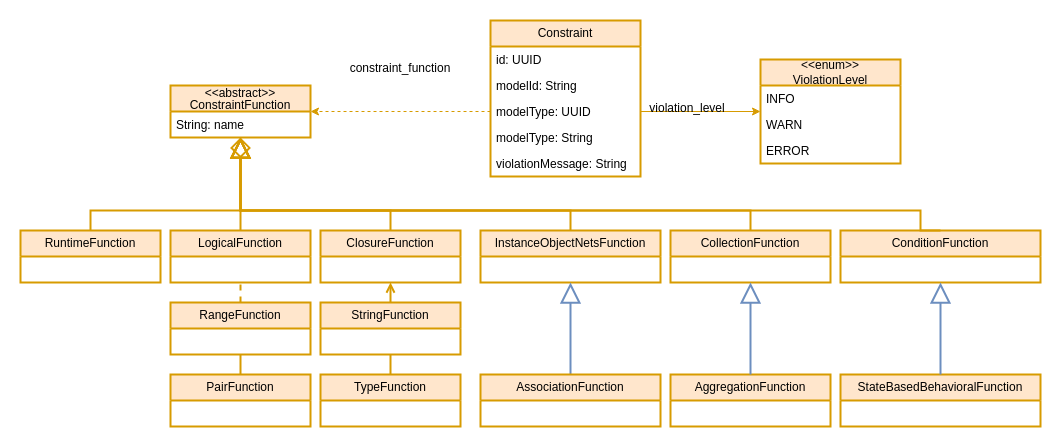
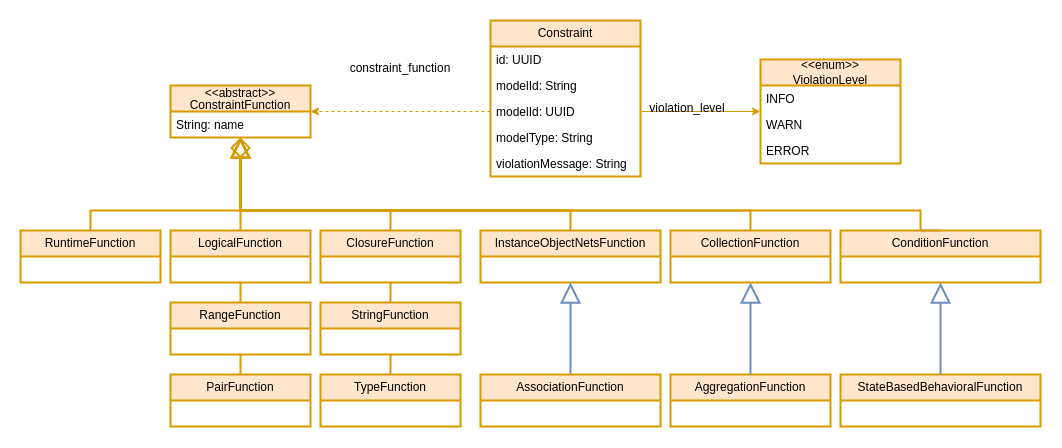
  <mxCell id="0" />
  <mxCell id="1" parent="0" />
  <mxCell id="2" value="Constraint" style="swimlane;fontStyle=0;childLayout=stackLayout;horizontal=1;startSize=26;fillColor=#ffe6cc;horizontalStack=0;resizeParent=1;resizeParentMax=0;resizeLast=0;collapsible=1;marginBottom=0;whiteSpace=wrap;html=1;strokeColor=#d79b00;strokeWidth=2;" vertex="1" parent="1"><mxGeometry x="490" y="20" width="150" height="156" as="geometry" /></mxCell>
  <mxCell id="3" value="id: UUID" style="text;strokeColor=none;fillColor=none;align=left;verticalAlign=top;spacingLeft=4;spacingRight=4;overflow=hidden;rotatable=0;points=[[0,0.5],[1,0.5]];portConstraint=eastwest;whiteSpace=wrap;html=1;" vertex="1" parent="2"><mxGeometry y="26" width="150" height="26" as="geometry" /></mxCell>
  <mxCell id="4" value="modelId: String" style="text;strokeColor=none;fillColor=none;align=left;verticalAlign=top;spacingLeft=4;spacingRight=4;overflow=hidden;rotatable=0;points=[[0,0.5],[1,0.5]];portConstraint=eastwest;whiteSpace=wrap;html=1;" vertex="1" parent="2"><mxGeometry y="52" width="150" height="26" as="geometry" /></mxCell>
- <mxCell id="5" value="modelType: UUID" style="text;strokeColor=none;fillColor=none;align=left;verticalAlign=top;spacingLeft=4;spacingRight=4;overflow=hidden;rotatable=0;points=[[0,0.5],[1,0.5]];portConstraint=eastwest;whiteSpace=wrap;html=1;" vertex="1" parent="2"><mxGeometry y="78" width="150" height="26" as="geometry" /></mxCell>
+ <mxCell id="5" value="modelId: UUID" style="text;strokeColor=none;fillColor=none;align=left;verticalAlign=top;spacingLeft=4;spacingRight=4;overflow=hidden;rotatable=0;points=[[0,0.5],[1,0.5]];portConstraint=eastwest;whiteSpace=wrap;html=1;" vertex="1" parent="2"><mxGeometry y="78" width="150" height="26" as="geometry" /></mxCell>
  <mxCell id="6" value="modelType: String" style="text;strokeColor=none;fillColor=none;align=left;verticalAlign=top;spacingLeft=4;spacingRight=4;overflow=hidden;rotatable=0;points=[[0,0.5],[1,0.5]];portConstraint=eastwest;whiteSpace=wrap;html=1;" vertex="1" parent="2"><mxGeometry y="104" width="150" height="26" as="geometry" /></mxCell>
  <mxCell id="7" value="violationMessage: String" style="text;strokeColor=none;fillColor=none;align=left;verticalAlign=top;spacingLeft=4;spacingRight=4;overflow=hidden;rotatable=0;points=[[0,0.5],[1,0.5]];portConstraint=eastwest;whiteSpace=wrap;html=1;" vertex="1" parent="2"><mxGeometry y="130" width="150" height="26" as="geometry" /></mxCell>
  <mxCell id="8" value="&amp;lt;&amp;lt;enum&amp;gt;&amp;gt;&lt;br&gt;ViolationLevel" style="swimlane;fontStyle=0;childLayout=stackLayout;horizontal=1;startSize=26;fillColor=#ffe6cc;horizontalStack=0;resizeParent=1;resizeParentMax=0;resizeLast=0;collapsible=1;marginBottom=0;whiteSpace=wrap;html=1;strokeColor=#d79b00;strokeWidth=2;" vertex="1" parent="1"><mxGeometry x="760" y="59" width="140" height="104" as="geometry" /></mxCell>
  <mxCell id="9" value="INFO" style="text;strokeColor=none;fillColor=none;align=left;verticalAlign=top;spacingLeft=4;spacingRight=4;overflow=hidden;rotatable=0;points=[[0,0.5],[1,0.5]];portConstraint=eastwest;whiteSpace=wrap;html=1;" vertex="1" parent="8"><mxGeometry y="26" width="140" height="26" as="geometry" /></mxCell>
  <mxCell id="10" value="WARN" style="text;strokeColor=none;fillColor=none;align=left;verticalAlign=top;spacingLeft=4;spacingRight=4;overflow=hidden;rotatable=0;points=[[0,0.5],[1,0.5]];portConstraint=eastwest;whiteSpace=wrap;html=1;" vertex="1" parent="8"><mxGeometry y="52" width="140" height="26" as="geometry" /></mxCell>
  <mxCell id="11" value="ERROR" style="text;strokeColor=none;fillColor=none;align=left;verticalAlign=top;spacingLeft=4;spacingRight=4;overflow=hidden;rotatable=0;points=[[0,0.5],[1,0.5]];portConstraint=eastwest;whiteSpace=wrap;html=1;" vertex="1" parent="8"><mxGeometry y="78" width="140" height="26" as="geometry" /></mxCell>
  <mxCell id="12" value="&lt;p style=&quot;line-height: 100%;&quot;&gt;&amp;lt;&amp;lt;abstract&amp;gt;&amp;gt;&lt;br&gt;ConstraintFunction&lt;/p&gt;" style="swimlane;fontStyle=0;childLayout=stackLayout;horizontal=1;startSize=26;fillColor=#ffe6cc;horizontalStack=0;resizeParent=1;resizeParentMax=0;resizeLast=0;collapsible=1;marginBottom=0;whiteSpace=wrap;html=1;strokeWidth=2;strokeColor=#d79b00;" vertex="1" parent="1"><mxGeometry x="170" y="85" width="140" height="52" as="geometry" /></mxCell>
  <mxCell id="13" value="String: name" style="text;strokeColor=none;fillColor=none;align=left;verticalAlign=top;spacingLeft=4;spacingRight=4;overflow=hidden;rotatable=0;points=[[0,0.5],[1,0.5]];portConstraint=eastwest;whiteSpace=wrap;html=1;" vertex="1" parent="12"><mxGeometry y="26" width="140" height="26" as="geometry" /></mxCell>
  <mxCell id="14" value="RuntimeFunction" style="swimlane;fontStyle=0;childLayout=stackLayout;horizontal=1;startSize=26;fillColor=#ffe6cc;horizontalStack=0;resizeParent=1;resizeParentMax=0;resizeLast=0;collapsible=1;marginBottom=0;whiteSpace=wrap;html=1;strokeColor=#d79b00;strokeWidth=2;" vertex="1" parent="1"><mxGeometry x="20" y="230" width="140" height="52" as="geometry" /></mxCell>
  <mxCell id="15" value="&amp;nbsp; &amp;nbsp; &amp;nbsp;" style="text;strokeColor=none;fillColor=none;align=left;verticalAlign=top;spacingLeft=4;spacingRight=4;overflow=hidden;rotatable=0;points=[[0,0.5],[1,0.5]];portConstraint=eastwest;whiteSpace=wrap;html=1;" vertex="1" parent="14"><mxGeometry y="26" width="140" height="26" as="geometry" /></mxCell>
  <mxCell id="16" value="InstanceObjectNetsFunction" style="swimlane;fontStyle=0;childLayout=stackLayout;horizontal=1;startSize=26;fillColor=#ffe6cc;horizontalStack=0;resizeParent=1;resizeParentMax=0;resizeLast=0;collapsible=1;marginBottom=0;whiteSpace=wrap;html=1;strokeColor=#d79b00;strokeWidth=2;" vertex="1" parent="1"><mxGeometry x="480" y="230" width="180" height="52" as="geometry" /></mxCell>
  <mxCell id="17" value="&amp;nbsp; &amp;nbsp; &amp;nbsp;" style="text;strokeColor=none;fillColor=none;align=left;verticalAlign=top;spacingLeft=4;spacingRight=4;overflow=hidden;rotatable=0;points=[[0,0.5],[1,0.5]];portConstraint=eastwest;whiteSpace=wrap;html=1;" vertex="1" parent="16"><mxGeometry y="26" width="180" height="26" as="geometry" /></mxCell>
  <mxCell id="18" value="RangeFunction" style="swimlane;fontStyle=0;childLayout=stackLayout;horizontal=1;startSize=26;fillColor=#ffe6cc;horizontalStack=0;resizeParent=1;resizeParentMax=0;resizeLast=0;collapsible=1;marginBottom=0;whiteSpace=wrap;html=1;strokeColor=#d79b00;strokeWidth=2;" vertex="1" parent="1"><mxGeometry x="170" y="302" width="140" height="52" as="geometry" /></mxCell>
  <mxCell id="19" value="&amp;nbsp; &amp;nbsp; &amp;nbsp;" style="text;strokeColor=none;fillColor=none;align=left;verticalAlign=top;spacingLeft=4;spacingRight=4;overflow=hidden;rotatable=0;points=[[0,0.5],[1,0.5]];portConstraint=eastwest;whiteSpace=wrap;html=1;" vertex="1" parent="18"><mxGeometry y="26" width="140" height="26" as="geometry" /></mxCell>
  <mxCell id="20" value="PairFunction" style="swimlane;fontStyle=0;childLayout=stackLayout;horizontal=1;startSize=26;fillColor=#ffe6cc;horizontalStack=0;resizeParent=1;resizeParentMax=0;resizeLast=0;collapsible=1;marginBottom=0;whiteSpace=wrap;html=1;strokeColor=#d79b00;strokeWidth=2;" vertex="1" parent="1"><mxGeometry x="170" y="374" width="140" height="52" as="geometry" /></mxCell>
  <mxCell id="21" value="&amp;nbsp; &amp;nbsp; &amp;nbsp;" style="text;strokeColor=none;fillColor=none;align=left;verticalAlign=top;spacingLeft=4;spacingRight=4;overflow=hidden;rotatable=0;points=[[0,0.5],[1,0.5]];portConstraint=eastwest;whiteSpace=wrap;html=1;" vertex="1" parent="20"><mxGeometry y="26" width="140" height="26" as="geometry" /></mxCell>
  <mxCell id="22" value="ClosureFunction" style="swimlane;fontStyle=0;childLayout=stackLayout;horizontal=1;startSize=26;fillColor=#ffe6cc;horizontalStack=0;resizeParent=1;resizeParentMax=0;resizeLast=0;collapsible=1;marginBottom=0;whiteSpace=wrap;html=1;strokeColor=#d79b00;strokeWidth=2;" vertex="1" parent="1"><mxGeometry x="320" y="230" width="140" height="52" as="geometry" /></mxCell>
  <mxCell id="23" value="&amp;nbsp; &amp;nbsp; &amp;nbsp;" style="text;strokeColor=none;fillColor=none;align=left;verticalAlign=top;spacingLeft=4;spacingRight=4;overflow=hidden;rotatable=0;points=[[0,0.5],[1,0.5]];portConstraint=eastwest;whiteSpace=wrap;html=1;" vertex="1" parent="22"><mxGeometry y="26" width="140" height="26" as="geometry" /></mxCell>
  <mxCell id="24" value="StringFunction" style="swimlane;fontStyle=0;childLayout=stackLayout;horizontal=1;startSize=26;fillColor=#ffe6cc;horizontalStack=0;resizeParent=1;resizeParentMax=0;resizeLast=0;collapsible=1;marginBottom=0;whiteSpace=wrap;html=1;strokeColor=#d79b00;strokeWidth=2;" vertex="1" parent="1"><mxGeometry x="320" y="302" width="140" height="52" as="geometry" /></mxCell>
  <mxCell id="25" value="&amp;nbsp; &amp;nbsp; &amp;nbsp;" style="text;strokeColor=none;fillColor=none;align=left;verticalAlign=top;spacingLeft=4;spacingRight=4;overflow=hidden;rotatable=0;points=[[0,0.5],[1,0.5]];portConstraint=eastwest;whiteSpace=wrap;html=1;" vertex="1" parent="24"><mxGeometry y="26" width="140" height="26" as="geometry" /></mxCell>
  <mxCell id="26" value="TypeFunction" style="swimlane;fontStyle=0;childLayout=stackLayout;horizontal=1;startSize=26;fillColor=#ffe6cc;horizontalStack=0;resizeParent=1;resizeParentMax=0;resizeLast=0;collapsible=1;marginBottom=0;whiteSpace=wrap;html=1;strokeColor=#d79b00;strokeWidth=2;" vertex="1" parent="1"><mxGeometry x="320" y="374" width="140" height="52" as="geometry" /></mxCell>
  <mxCell id="27" value="&amp;nbsp; &amp;nbsp; &amp;nbsp;" style="text;strokeColor=none;fillColor=none;align=left;verticalAlign=top;spacingLeft=4;spacingRight=4;overflow=hidden;rotatable=0;points=[[0,0.5],[1,0.5]];portConstraint=eastwest;whiteSpace=wrap;html=1;" vertex="1" parent="26"><mxGeometry y="26" width="140" height="26" as="geometry" /></mxCell>
  <mxCell id="28" value="CollectionFunction" style="swimlane;fontStyle=0;childLayout=stackLayout;horizontal=1;startSize=26;fillColor=#ffe6cc;horizontalStack=0;resizeParent=1;resizeParentMax=0;resizeLast=0;collapsible=1;marginBottom=0;whiteSpace=wrap;html=1;strokeColor=#d79b00;strokeWidth=2;" vertex="1" parent="1"><mxGeometry x="670" y="230" width="160" height="52" as="geometry" /></mxCell>
  <mxCell id="29" value="&amp;nbsp; &amp;nbsp; &amp;nbsp;" style="text;strokeColor=none;fillColor=none;align=left;verticalAlign=top;spacingLeft=4;spacingRight=4;overflow=hidden;rotatable=0;points=[[0,0.5],[1,0.5]];portConstraint=eastwest;whiteSpace=wrap;html=1;" vertex="1" parent="28"><mxGeometry y="26" width="160" height="26" as="geometry" /></mxCell>
  <mxCell id="30" value="ConditionFunction" style="swimlane;fontStyle=0;childLayout=stackLayout;horizontal=1;startSize=26;fillColor=#ffe6cc;horizontalStack=0;resizeParent=1;resizeParentMax=0;resizeLast=0;collapsible=1;marginBottom=0;whiteSpace=wrap;html=1;strokeColor=#d79b00;strokeWidth=2;" vertex="1" parent="1"><mxGeometry x="840" y="230" width="200" height="52" as="geometry" /></mxCell>
  <mxCell id="31" value="&amp;nbsp; &amp;nbsp; &amp;nbsp;" style="text;strokeColor=none;fillColor=none;align=left;verticalAlign=top;spacingLeft=4;spacingRight=4;overflow=hidden;rotatable=0;points=[[0,0.5],[1,0.5]];portConstraint=eastwest;whiteSpace=wrap;html=1;" vertex="1" parent="30"><mxGeometry y="26" width="200" height="26" as="geometry" /></mxCell>
  <mxCell id="32" style="edgeStyle=orthogonalEdgeStyle;rounded=0;orthogonalLoop=1;jettySize=auto;html=1;exitX=0.5;exitY=0;exitDx=0;exitDy=0;endArrow=block;endFill=0;endSize=16;strokeColor=#D79B00;strokeWidth=2;" edge="1" parent="1" source="33" target="12"><mxGeometry relative="1" as="geometry" /></mxCell>
  <mxCell id="33" value="LogicalFunction" style="swimlane;fontStyle=0;childLayout=stackLayout;horizontal=1;startSize=26;fillColor=#ffe6cc;horizontalStack=0;resizeParent=1;resizeParentMax=0;resizeLast=0;collapsible=1;marginBottom=0;whiteSpace=wrap;html=1;strokeColor=#d79b00;strokeWidth=2;" vertex="1" parent="1"><mxGeometry x="170" y="230" width="140" height="52" as="geometry" /></mxCell>
  <mxCell id="34" value="&amp;nbsp; &amp;nbsp; &amp;nbsp;" style="text;strokeColor=none;fillColor=none;align=left;verticalAlign=top;spacingLeft=4;spacingRight=4;overflow=hidden;rotatable=0;points=[[0,0.5],[1,0.5]];portConstraint=eastwest;whiteSpace=wrap;html=1;" vertex="1" parent="33"><mxGeometry y="26" width="140" height="26" as="geometry" /></mxCell>
  <mxCell id="35" style="edgeStyle=orthogonalEdgeStyle;rounded=0;orthogonalLoop=1;jettySize=auto;html=1;exitX=0;exitY=0.5;exitDx=0;exitDy=0;entryX=1;entryY=0.5;entryDx=0;entryDy=0;fillColor=#ffe6cc;strokeColor=#d79b00;dashed=1;" edge="1" parent="1" source="5" target="12"><mxGeometry relative="1" as="geometry" /></mxCell>
  <mxCell id="36" style="edgeStyle=orthogonalEdgeStyle;rounded=0;orthogonalLoop=1;jettySize=auto;html=1;exitX=1;exitY=0.5;exitDx=0;exitDy=0;entryX=0;entryY=0.5;entryDx=0;entryDy=0;strokeColor=#D79B00;" edge="1" parent="1" source="5" target="8"><mxGeometry relative="1" as="geometry" /></mxCell>
  <mxCell id="37" value="constraint_function" style="text;html=1;strokeColor=none;fillColor=none;align=center;verticalAlign=middle;whiteSpace=wrap;rounded=0;" vertex="1" parent="1"><mxGeometry x="370" y="53" width="60" height="30" as="geometry" /></mxCell>
  <mxCell id="38" value="violation_level" style="text;html=1;strokeColor=none;fillColor=none;align=center;verticalAlign=middle;whiteSpace=wrap;rounded=0;" vertex="1" parent="1"><mxGeometry x="657" y="93" width="60" height="30" as="geometry" /></mxCell>
  <mxCell id="39" style="edgeStyle=orthogonalEdgeStyle;rounded=0;orthogonalLoop=1;jettySize=auto;html=1;exitX=0.5;exitY=0;exitDx=0;exitDy=0;endArrow=block;endFill=0;endSize=16;strokeColor=#D79B00;strokeWidth=2;" edge="1" parent="1" source="14" target="12"><mxGeometry relative="1" as="geometry"><mxPoint x="250" y="240" as="sourcePoint" /><mxPoint x="250" y="147" as="targetPoint" /><Array as="points"><mxPoint x="90" y="210" /><mxPoint x="240" y="210" /></Array></mxGeometry></mxCell>
  <mxCell id="40" style="edgeStyle=orthogonalEdgeStyle;rounded=0;orthogonalLoop=1;jettySize=auto;html=1;exitX=0.5;exitY=0;exitDx=0;exitDy=0;endArrow=block;endFill=0;endSize=16;strokeColor=#D79B00;strokeWidth=2;" edge="1" parent="1" source="22" target="12"><mxGeometry relative="1" as="geometry"><mxPoint x="260" y="250" as="sourcePoint" /><mxPoint x="260" y="157" as="targetPoint" /><Array as="points"><mxPoint x="390" y="210" /><mxPoint x="240" y="210" /></Array></mxGeometry></mxCell>
  <mxCell id="41" style="edgeStyle=orthogonalEdgeStyle;rounded=0;orthogonalLoop=1;jettySize=auto;html=1;exitX=0.5;exitY=0;exitDx=0;exitDy=0;endArrow=block;endFill=0;endSize=16;strokeColor=#D79B00;strokeWidth=2;" edge="1" parent="1" source="16" target="12"><mxGeometry relative="1" as="geometry"><mxPoint x="400" y="240" as="sourcePoint" /><mxPoint x="250" y="147" as="targetPoint" /><Array as="points"><mxPoint x="570" y="210" /><mxPoint x="240" y="210" /></Array></mxGeometry></mxCell>
  <mxCell id="42" style="edgeStyle=orthogonalEdgeStyle;rounded=0;orthogonalLoop=1;jettySize=auto;html=1;exitX=0.5;exitY=0;exitDx=0;exitDy=0;endArrow=diamond;endFill=0;endSize=16;strokeColor=#D79B00;strokeWidth=2;" edge="1" parent="1" source="28" target="12"><mxGeometry relative="1" as="geometry"><mxPoint x="250" y="240" as="sourcePoint" /><mxPoint x="250" y="147" as="targetPoint" /><Array as="points"><mxPoint x="750" y="210" /><mxPoint x="240" y="210" /></Array></mxGeometry></mxCell>
  <mxCell id="43" style="edgeStyle=orthogonalEdgeStyle;rounded=0;orthogonalLoop=1;jettySize=auto;html=1;exitX=0.5;exitY=0;exitDx=0;exitDy=0;endArrow=block;endFill=0;endSize=16;strokeColor=#D79B00;strokeWidth=2;" edge="1" parent="1" source="30" target="12"><mxGeometry relative="1" as="geometry"><mxPoint x="260" y="250" as="sourcePoint" /><mxPoint x="260" y="157" as="targetPoint" /><Array as="points"><mxPoint x="920" y="210" /><mxPoint x="240" y="210" /></Array></mxGeometry></mxCell>
- <mxCell id="44" value="" style="endArrow=none;html=1;rounded=0;strokeWidth=2;fillColor=#ffe6cc;strokeColor=#d79b00;dashed=1;" edge="1" parent="1" source="18" target="33"><mxGeometry width="50" height="50" relative="1" as="geometry"><mxPoint x="490" y="320" as="sourcePoint" /><mxPoint x="540" y="270" as="targetPoint" /></mxGeometry></mxCell>
+ <mxCell id="44" value="" style="endArrow=none;html=1;rounded=0;strokeWidth=2;fillColor=#ffe6cc;strokeColor=#d79b00;" edge="1" parent="1" source="18" target="33"><mxGeometry width="50" height="50" relative="1" as="geometry"><mxPoint x="490" y="320" as="sourcePoint" /><mxPoint x="540" y="270" as="targetPoint" /></mxGeometry></mxCell>
  <mxCell id="45" value="" style="endArrow=none;html=1;rounded=0;strokeWidth=2;fillColor=#ffe6cc;strokeColor=#d79b00;" edge="1" parent="1" source="20" target="18"><mxGeometry width="50" height="50" relative="1" as="geometry"><mxPoint x="250" y="312" as="sourcePoint" /><mxPoint x="250" y="292" as="targetPoint" /></mxGeometry></mxCell>
- <mxCell id="46" value="" style="endArrow=open;html=1;rounded=0;strokeWidth=2;fillColor=#ffe6cc;strokeColor=#d79b00;" edge="1" parent="1" source="24" target="22"><mxGeometry width="50" height="50" relative="1" as="geometry"><mxPoint x="260" y="322" as="sourcePoint" /><mxPoint x="260" y="302" as="targetPoint" /></mxGeometry></mxCell>
+ <mxCell id="46" value="" style="endArrow=none;html=1;rounded=0;strokeWidth=2;fillColor=#ffe6cc;strokeColor=#d79b00;" edge="1" parent="1" source="24" target="22"><mxGeometry width="50" height="50" relative="1" as="geometry"><mxPoint x="260" y="322" as="sourcePoint" /><mxPoint x="260" y="302" as="targetPoint" /></mxGeometry></mxCell>
  <mxCell id="47" value="" style="endArrow=none;html=1;rounded=0;strokeWidth=2;fillColor=#ffe6cc;strokeColor=#d79b00;" edge="1" parent="1" source="26" target="24"><mxGeometry width="50" height="50" relative="1" as="geometry"><mxPoint x="270" y="332" as="sourcePoint" /><mxPoint x="270" y="312" as="targetPoint" /></mxGeometry></mxCell>
  <mxCell id="48" style="edgeStyle=orthogonalEdgeStyle;rounded=0;orthogonalLoop=1;jettySize=auto;html=1;exitX=0.5;exitY=0;exitDx=0;exitDy=0;strokeWidth=2;fillColor=#dae8fc;strokeColor=#6c8ebf;endArrow=block;endFill=0;jumpSize=6;endSize=16;" edge="1" parent="1" source="49" target="16"><mxGeometry relative="1" as="geometry" /></mxCell>
  <mxCell id="49" value="AssociationFunction" style="swimlane;fontStyle=0;childLayout=stackLayout;horizontal=1;startSize=26;fillColor=#ffe6cc;horizontalStack=0;resizeParent=1;resizeParentMax=0;resizeLast=0;collapsible=1;marginBottom=0;whiteSpace=wrap;html=1;strokeColor=#d79b00;strokeWidth=2;" vertex="1" parent="1"><mxGeometry x="480" y="374" width="180" height="52" as="geometry" /></mxCell>
  <mxCell id="50" value="&amp;nbsp; &amp;nbsp; &amp;nbsp;" style="text;strokeColor=none;fillColor=none;align=left;verticalAlign=top;spacingLeft=4;spacingRight=4;overflow=hidden;rotatable=0;points=[[0,0.5],[1,0.5]];portConstraint=eastwest;whiteSpace=wrap;html=1;" vertex="1" parent="49"><mxGeometry y="26" width="180" height="26" as="geometry" /></mxCell>
  <mxCell id="51" value="AggregationFunction" style="swimlane;fontStyle=0;childLayout=stackLayout;horizontal=1;startSize=26;fillColor=#ffe6cc;horizontalStack=0;resizeParent=1;resizeParentMax=0;resizeLast=0;collapsible=1;marginBottom=0;whiteSpace=wrap;html=1;strokeColor=#d79b00;strokeWidth=2;" vertex="1" parent="1"><mxGeometry x="670" y="374" width="160" height="52" as="geometry" /></mxCell>
  <mxCell id="52" value="&amp;nbsp; &amp;nbsp; &amp;nbsp;" style="text;strokeColor=none;fillColor=none;align=left;verticalAlign=top;spacingLeft=4;spacingRight=4;overflow=hidden;rotatable=0;points=[[0,0.5],[1,0.5]];portConstraint=eastwest;whiteSpace=wrap;html=1;" vertex="1" parent="51"><mxGeometry y="26" width="160" height="26" as="geometry" /></mxCell>
  <mxCell id="53" value="StateBasedBehavioralFunction" style="swimlane;fontStyle=0;childLayout=stackLayout;horizontal=1;startSize=26;fillColor=#ffe6cc;horizontalStack=0;resizeParent=1;resizeParentMax=0;resizeLast=0;collapsible=1;marginBottom=0;whiteSpace=wrap;html=1;strokeColor=#d79b00;strokeWidth=2;" vertex="1" parent="1"><mxGeometry x="840" y="374" width="200" height="52" as="geometry" /></mxCell>
  <mxCell id="54" value="&amp;nbsp; &amp;nbsp; &amp;nbsp;" style="text;strokeColor=none;fillColor=none;align=left;verticalAlign=top;spacingLeft=4;spacingRight=4;overflow=hidden;rotatable=0;points=[[0,0.5],[1,0.5]];portConstraint=eastwest;whiteSpace=wrap;html=1;" vertex="1" parent="53"><mxGeometry y="26" width="200" height="26" as="geometry" /></mxCell>
  <mxCell id="55" style="edgeStyle=orthogonalEdgeStyle;rounded=0;orthogonalLoop=1;jettySize=auto;html=1;strokeWidth=2;fillColor=#dae8fc;strokeColor=#6c8ebf;endArrow=block;endFill=0;jumpSize=6;endSize=16;" edge="1" parent="1" source="51" target="28"><mxGeometry relative="1" as="geometry"><mxPoint x="580" y="384" as="sourcePoint" /><mxPoint x="580" y="292" as="targetPoint" /></mxGeometry></mxCell>
  <mxCell id="56" style="edgeStyle=orthogonalEdgeStyle;rounded=0;orthogonalLoop=1;jettySize=auto;html=1;strokeWidth=2;fillColor=#dae8fc;strokeColor=#6c8ebf;endArrow=block;endFill=0;jumpSize=6;endSize=16;" edge="1" parent="1" source="53" target="30"><mxGeometry relative="1" as="geometry"><mxPoint x="590" y="394" as="sourcePoint" /><mxPoint x="590" y="302" as="targetPoint" /></mxGeometry></mxCell>
